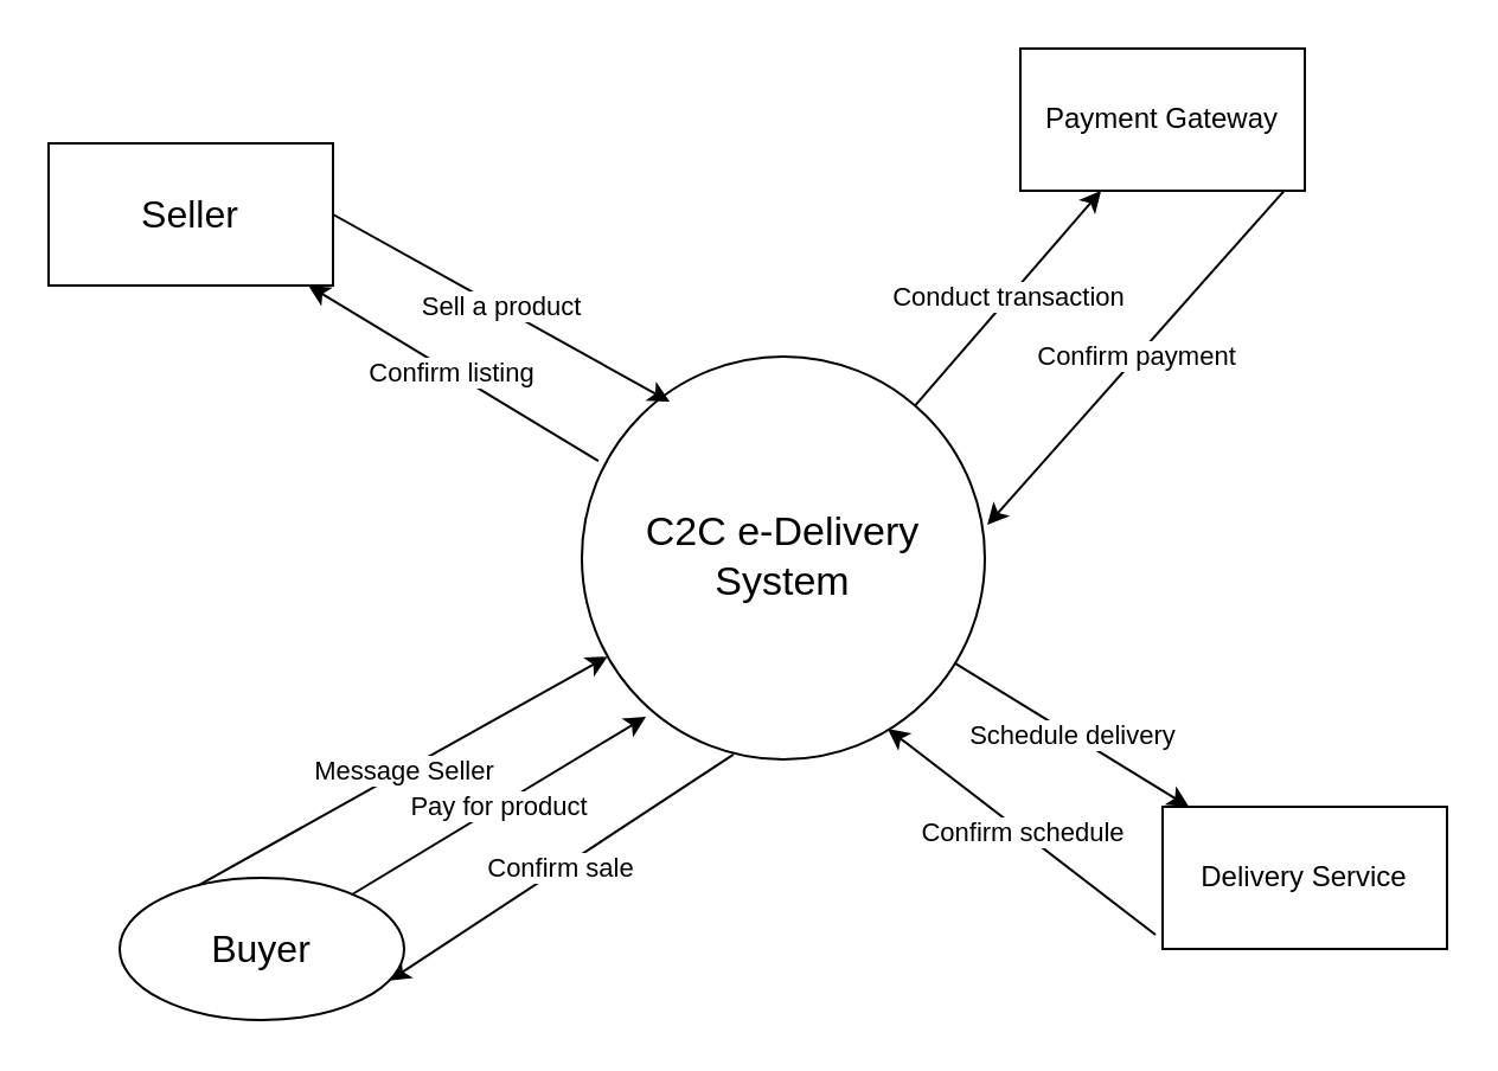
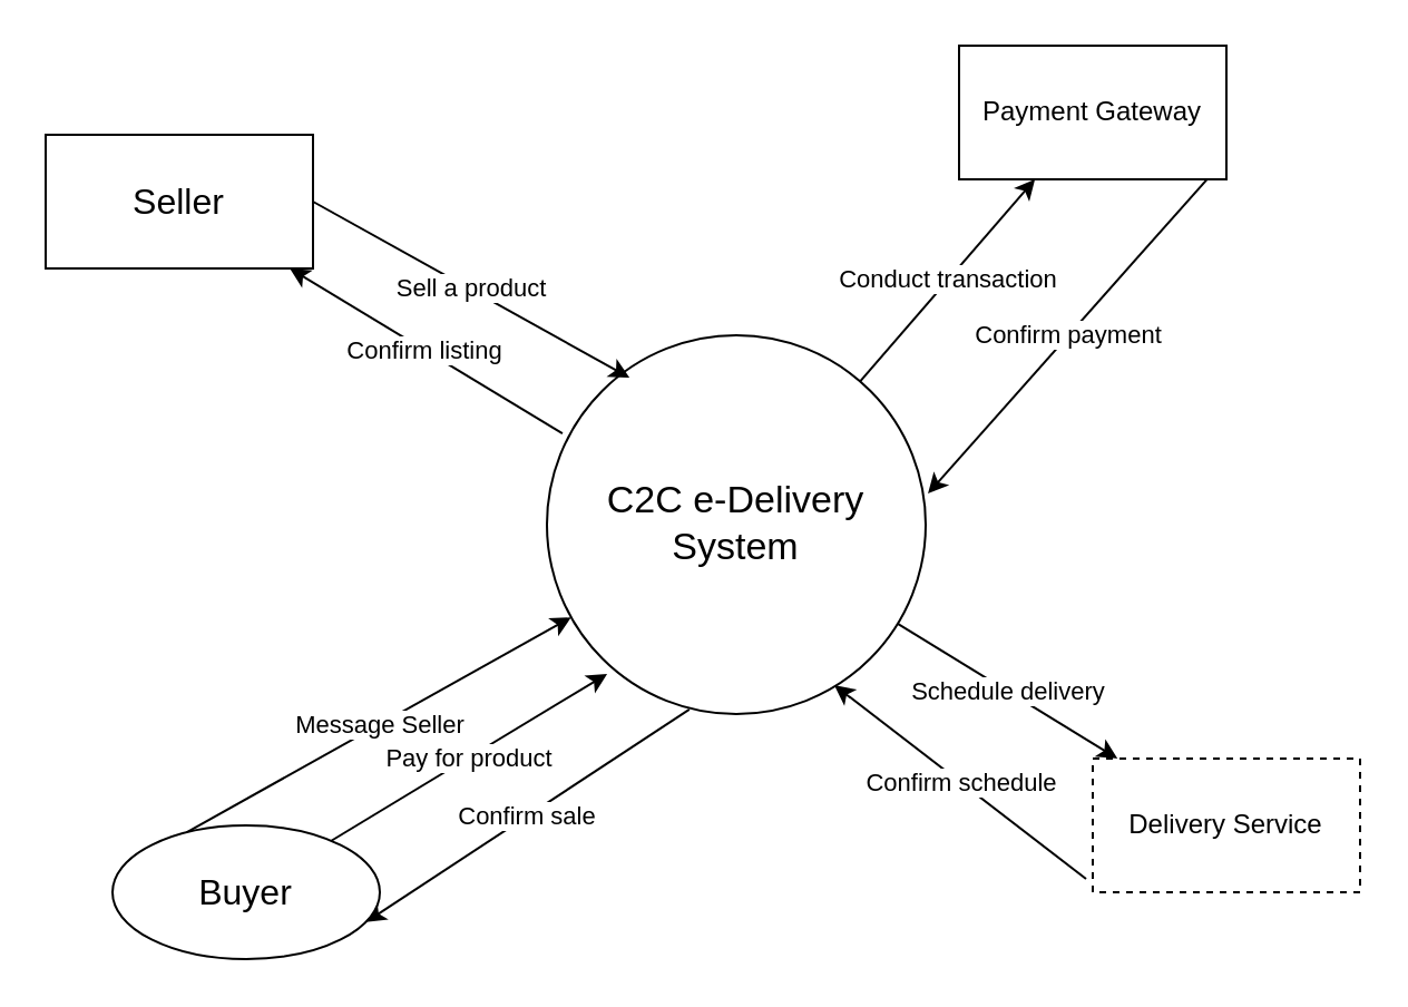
  <mxCell id="0" />
  <mxCell id="1" parent="0" />
  <mxCell id="2" value="Confirm listing" style="rounded=0;orthogonalLoop=1;jettySize=auto;html=1;exitX=0.041;exitY=0.259;exitDx=0;exitDy=0;exitPerimeter=0;" edge="1" parent="1" source="6" target="8"><mxGeometry relative="1" as="geometry" /></mxCell>
  <mxCell id="3" value="Confirm sale" style="rounded=0;orthogonalLoop=1;jettySize=auto;html=1;exitX=0.376;exitY=0.988;exitDx=0;exitDy=0;exitPerimeter=0;entryX=1;entryY=0.75;entryDx=0;entryDy=0;" edge="1" parent="1" source="6" target="11"><mxGeometry relative="1" as="geometry" /></mxCell>
  <mxCell id="4" value="Conduct transaction" style="rounded=0;orthogonalLoop=1;jettySize=auto;html=1;" edge="1" parent="1" source="6" target="13"><mxGeometry relative="1" as="geometry" /></mxCell>
  <mxCell id="5" value="Schedule delivery" style="rounded=0;orthogonalLoop=1;jettySize=auto;html=1;" edge="1" parent="1" source="6" target="15"><mxGeometry relative="1" as="geometry" /></mxCell>
  <mxCell id="6" value="C2C e-Delivery System" style="ellipse;whiteSpace=wrap;html=1;aspect=fixed;fontSize=17;" vertex="1" parent="1"><mxGeometry x="245" y="150" width="170" height="170" as="geometry" /></mxCell>
  <mxCell id="7" value="Sell a product" style="rounded=0;orthogonalLoop=1;jettySize=auto;html=1;exitX=1;exitY=0.5;exitDx=0;exitDy=0;entryX=0.218;entryY=0.112;entryDx=0;entryDy=0;entryPerimeter=0;" edge="1" parent="1" source="8" target="6"><mxGeometry relative="1" as="geometry"><mxPoint x="271" y="174" as="targetPoint" /></mxGeometry></mxCell>
  <mxCell id="8" value="&lt;font style=&quot;font-size: 16px;&quot;&gt;Seller&lt;/font&gt;" style="rounded=0;whiteSpace=wrap;html=1;" vertex="1" parent="1"><mxGeometry x="20" y="60" width="120" height="60" as="geometry" /></mxCell>
  <mxCell id="9" value="Message Seller" style="rounded=0;orthogonalLoop=1;jettySize=auto;html=1;exitX=0.25;exitY=0;exitDx=0;exitDy=0;" edge="1" parent="1" source="11" target="6"><mxGeometry relative="1" as="geometry" /></mxCell>
  <mxCell id="10" value="Pay for product" style="rounded=0;orthogonalLoop=1;jettySize=auto;html=1;entryX=0.159;entryY=0.894;entryDx=0;entryDy=0;entryPerimeter=0;" edge="1" parent="1" source="11" target="6"><mxGeometry relative="1" as="geometry" /></mxCell>
  <mxCell id="11" value="&lt;font style=&quot;font-size: 16px;&quot;&gt;Buyer&lt;/font&gt;" style="ellipse;whiteSpace=wrap;html=1;" vertex="1" parent="1"><mxGeometry x="50" y="370" width="120" height="60" as="geometry" /></mxCell>
  <mxCell id="12" value="Confirm payment" style="rounded=0;orthogonalLoop=1;jettySize=auto;html=1;exitX=0.942;exitY=0.967;exitDx=0;exitDy=0;exitPerimeter=0;entryX=1.006;entryY=0.418;entryDx=0;entryDy=0;entryPerimeter=0;" edge="1" parent="1" source="13" target="6"><mxGeometry relative="1" as="geometry" /></mxCell>
  <mxCell id="13" value="Payment Gateway" style="rounded=0;whiteSpace=wrap;html=1;" vertex="1" parent="1"><mxGeometry x="430" y="20" width="120" height="60" as="geometry" /></mxCell>
  <mxCell id="14" value="Confirm schedule" style="rounded=0;orthogonalLoop=1;jettySize=auto;html=1;exitX=-0.025;exitY=0.9;exitDx=0;exitDy=0;exitPerimeter=0;entryX=0.759;entryY=0.924;entryDx=0;entryDy=0;entryPerimeter=0;" edge="1" parent="1" source="15" target="6"><mxGeometry relative="1" as="geometry" /></mxCell>
- <mxCell id="15" value="Delivery Service" style="rounded=0;whiteSpace=wrap;html=1;" vertex="1" parent="1"><mxGeometry x="490" y="340" width="120" height="60" as="geometry" /></mxCell>
+ <mxCell id="15" value="Delivery Service" style="rounded=0;whiteSpace=wrap;html=1;dashed=1;" vertex="1" parent="1"><mxGeometry x="490" y="340" width="120" height="60" as="geometry" /></mxCell>
